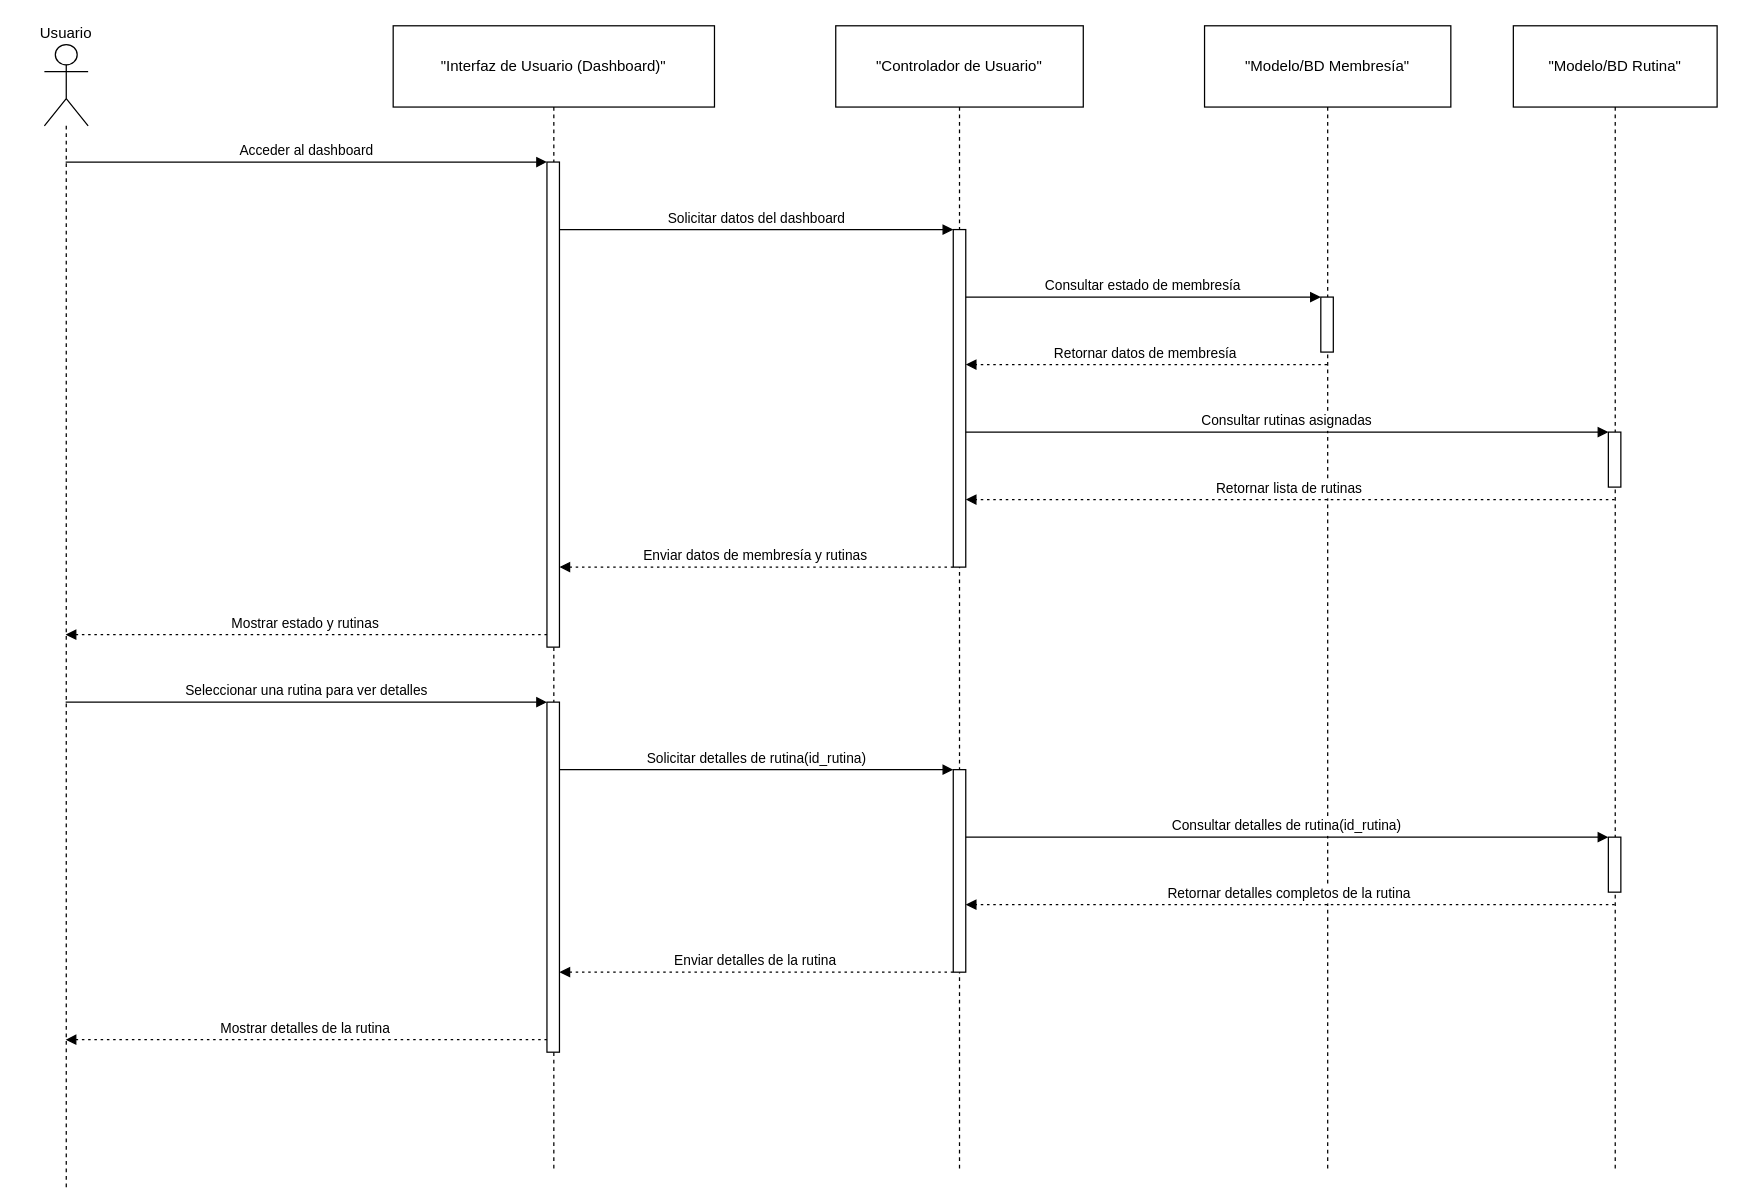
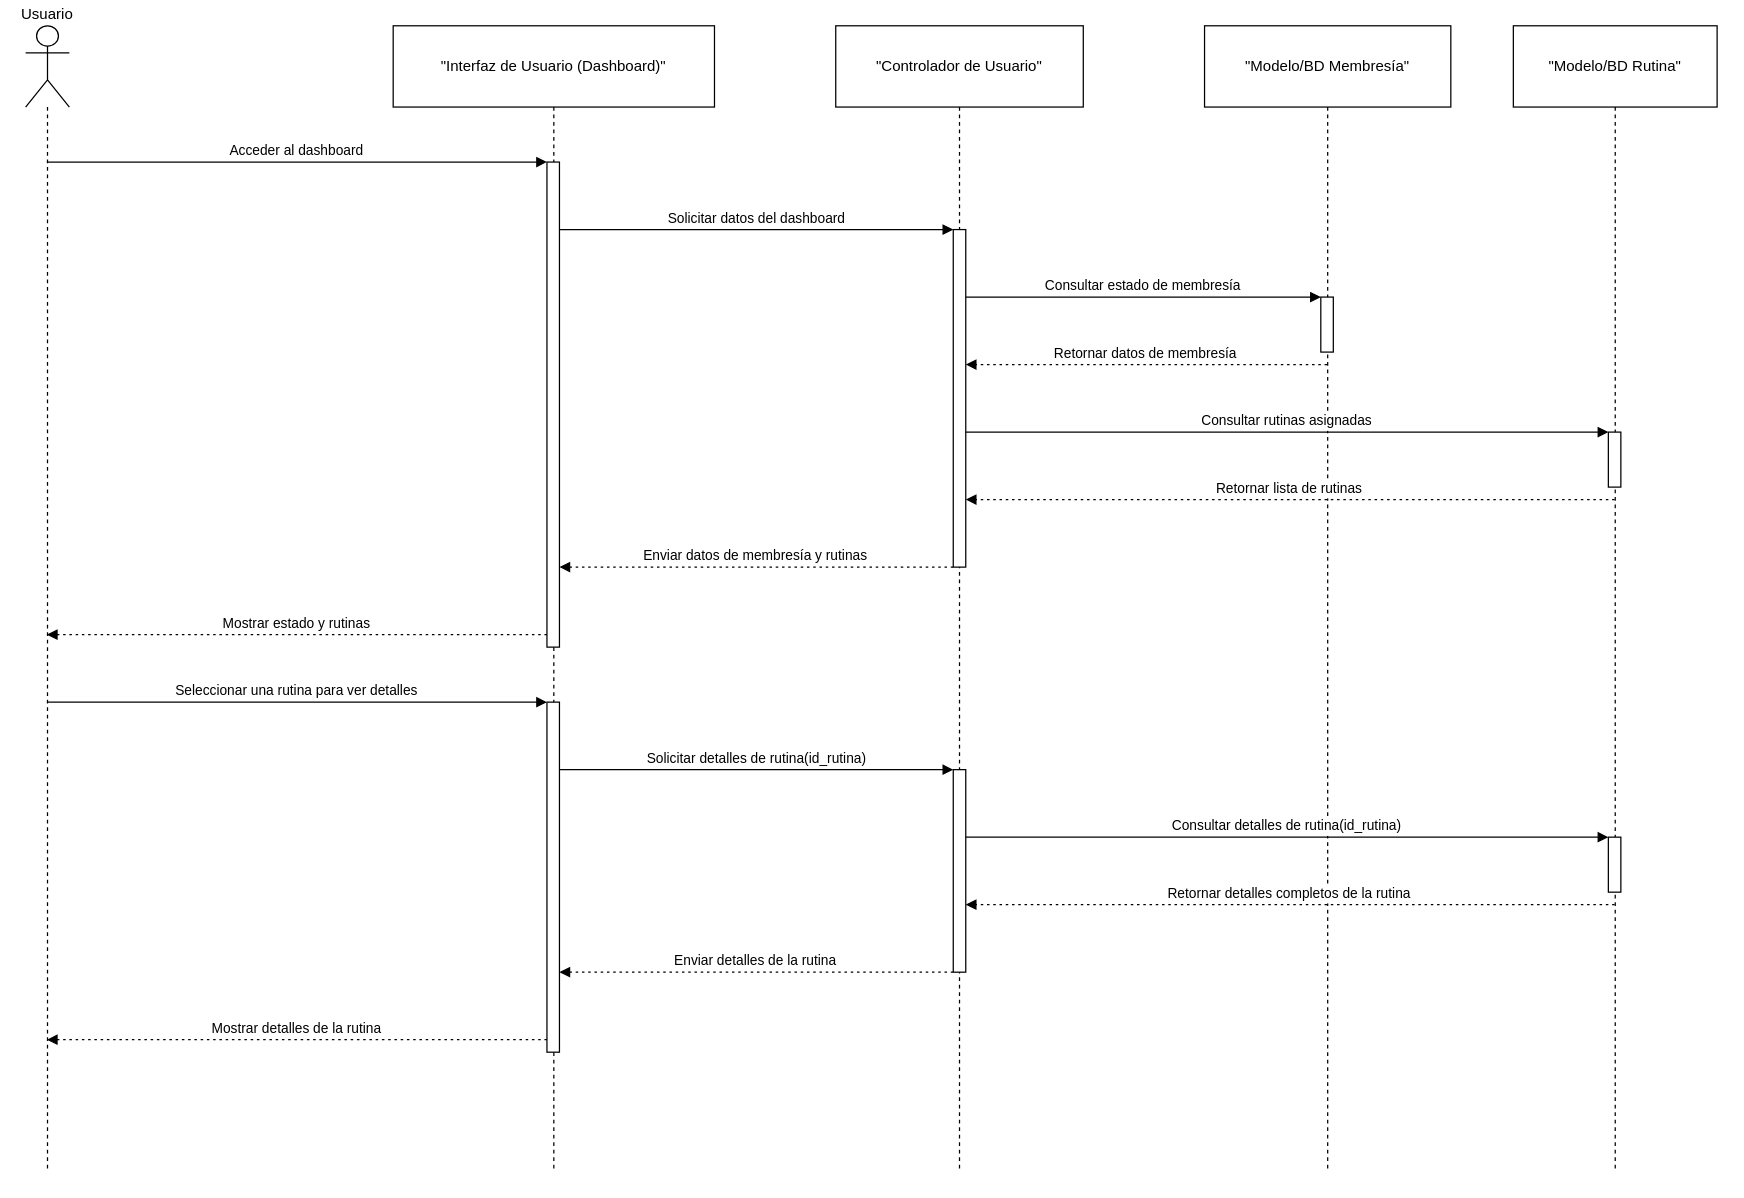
  <mxCell id="0" />
  <mxCell id="1" parent="0" />
- <mxCell id="2" value="Usuario" style="shape=umlLifeline;perimeter=lifelinePerimeter;whiteSpace=wrap;container=1;dropTarget=0;collapsible=0;recursiveResize=0;outlineConnect=0;portConstraint=eastwest;newEdgeStyle={&quot;edgeStyle&quot;:&quot;elbowEdgeStyle&quot;,&quot;elbow&quot;:&quot;vertical&quot;,&quot;curved&quot;:0,&quot;rounded&quot;:0};participant=umlActor;verticalAlign=bottom;labelPosition=center;verticalLabelPosition=top;align=center;size=65;" vertex="1" parent="1"><mxGeometry x="35" y="35" width="35" height="916" as="geometry" /></mxCell>
+ <mxCell id="2" value="Usuario" style="shape=umlLifeline;perimeter=lifelinePerimeter;whiteSpace=wrap;container=1;dropTarget=0;collapsible=0;recursiveResize=0;outlineConnect=0;portConstraint=eastwest;newEdgeStyle={&quot;edgeStyle&quot;:&quot;elbowEdgeStyle&quot;,&quot;elbow&quot;:&quot;vertical&quot;,&quot;curved&quot;:0,&quot;rounded&quot;:0};participant=umlActor;verticalAlign=bottom;labelPosition=center;verticalLabelPosition=top;align=center;size=65;" vertex="1" parent="1"><mxGeometry x="20" y="20" width="35" height="916" as="geometry" /></mxCell>
  <mxCell id="3" value="&quot;Interfaz de Usuario (Dashboard)&quot;" style="shape=umlLifeline;perimeter=lifelinePerimeter;whiteSpace=wrap;container=1;dropTarget=0;collapsible=0;recursiveResize=0;outlineConnect=0;portConstraint=eastwest;newEdgeStyle={&quot;edgeStyle&quot;:&quot;elbowEdgeStyle&quot;,&quot;elbow&quot;:&quot;vertical&quot;,&quot;curved&quot;:0,&quot;rounded&quot;:0};size=65;" vertex="1" parent="1"><mxGeometry x="314" y="20" width="257" height="916" as="geometry" /></mxCell>
  <mxCell id="4" value="" style="points=[];perimeter=orthogonalPerimeter;outlineConnect=0;targetShapes=umlLifeline;portConstraint=eastwest;newEdgeStyle={&quot;edgeStyle&quot;:&quot;elbowEdgeStyle&quot;,&quot;elbow&quot;:&quot;vertical&quot;,&quot;curved&quot;:0,&quot;rounded&quot;:0}" vertex="1" parent="3"><mxGeometry x="123" y="109" width="10" height="388" as="geometry" /></mxCell>
  <mxCell id="5" value="" style="points=[];perimeter=orthogonalPerimeter;outlineConnect=0;targetShapes=umlLifeline;portConstraint=eastwest;newEdgeStyle={&quot;edgeStyle&quot;:&quot;elbowEdgeStyle&quot;,&quot;elbow&quot;:&quot;vertical&quot;,&quot;curved&quot;:0,&quot;rounded&quot;:0}" vertex="1" parent="3"><mxGeometry x="123" y="541" width="10" height="280" as="geometry" /></mxCell>
  <mxCell id="6" value="&quot;Controlador de Usuario&quot;" style="shape=umlLifeline;perimeter=lifelinePerimeter;whiteSpace=wrap;container=1;dropTarget=0;collapsible=0;recursiveResize=0;outlineConnect=0;portConstraint=eastwest;newEdgeStyle={&quot;edgeStyle&quot;:&quot;elbowEdgeStyle&quot;,&quot;elbow&quot;:&quot;vertical&quot;,&quot;curved&quot;:0,&quot;rounded&quot;:0};size=65;" vertex="1" parent="1"><mxGeometry x="668" y="20" width="198" height="916" as="geometry" /></mxCell>
  <mxCell id="7" value="" style="points=[];perimeter=orthogonalPerimeter;outlineConnect=0;targetShapes=umlLifeline;portConstraint=eastwest;newEdgeStyle={&quot;edgeStyle&quot;:&quot;elbowEdgeStyle&quot;,&quot;elbow&quot;:&quot;vertical&quot;,&quot;curved&quot;:0,&quot;rounded&quot;:0}" vertex="1" parent="6"><mxGeometry x="94" y="163" width="10" height="270" as="geometry" /></mxCell>
  <mxCell id="8" value="" style="points=[];perimeter=orthogonalPerimeter;outlineConnect=0;targetShapes=umlLifeline;portConstraint=eastwest;newEdgeStyle={&quot;edgeStyle&quot;:&quot;elbowEdgeStyle&quot;,&quot;elbow&quot;:&quot;vertical&quot;,&quot;curved&quot;:0,&quot;rounded&quot;:0}" vertex="1" parent="6"><mxGeometry x="94" y="595" width="10" height="162" as="geometry" /></mxCell>
  <mxCell id="9" value="&quot;Modelo/BD Membresía&quot;" style="shape=umlLifeline;perimeter=lifelinePerimeter;whiteSpace=wrap;container=1;dropTarget=0;collapsible=0;recursiveResize=0;outlineConnect=0;portConstraint=eastwest;newEdgeStyle={&quot;edgeStyle&quot;:&quot;elbowEdgeStyle&quot;,&quot;elbow&quot;:&quot;vertical&quot;,&quot;curved&quot;:0,&quot;rounded&quot;:0};size=65;" vertex="1" parent="1"><mxGeometry x="963" y="20" width="197" height="916" as="geometry" /></mxCell>
  <mxCell id="10" value="" style="points=[];perimeter=orthogonalPerimeter;outlineConnect=0;targetShapes=umlLifeline;portConstraint=eastwest;newEdgeStyle={&quot;edgeStyle&quot;:&quot;elbowEdgeStyle&quot;,&quot;elbow&quot;:&quot;vertical&quot;,&quot;curved&quot;:0,&quot;rounded&quot;:0}" vertex="1" parent="9"><mxGeometry x="93" y="217" width="10" height="44" as="geometry" /></mxCell>
  <mxCell id="11" value="&quot;Modelo/BD Rutina&quot;" style="shape=umlLifeline;perimeter=lifelinePerimeter;whiteSpace=wrap;container=1;dropTarget=0;collapsible=0;recursiveResize=0;outlineConnect=0;portConstraint=eastwest;newEdgeStyle={&quot;edgeStyle&quot;:&quot;elbowEdgeStyle&quot;,&quot;elbow&quot;:&quot;vertical&quot;,&quot;curved&quot;:0,&quot;rounded&quot;:0};size=65;" vertex="1" parent="1"><mxGeometry x="1210" y="20" width="163" height="916" as="geometry" /></mxCell>
  <mxCell id="12" value="" style="points=[];perimeter=orthogonalPerimeter;outlineConnect=0;targetShapes=umlLifeline;portConstraint=eastwest;newEdgeStyle={&quot;edgeStyle&quot;:&quot;elbowEdgeStyle&quot;,&quot;elbow&quot;:&quot;vertical&quot;,&quot;curved&quot;:0,&quot;rounded&quot;:0}" vertex="1" parent="11"><mxGeometry x="76" y="325" width="10" height="44" as="geometry" /></mxCell>
  <mxCell id="13" value="" style="points=[];perimeter=orthogonalPerimeter;outlineConnect=0;targetShapes=umlLifeline;portConstraint=eastwest;newEdgeStyle={&quot;edgeStyle&quot;:&quot;elbowEdgeStyle&quot;,&quot;elbow&quot;:&quot;vertical&quot;,&quot;curved&quot;:0,&quot;rounded&quot;:0}" vertex="1" parent="11"><mxGeometry x="76" y="649" width="10" height="44" as="geometry" /></mxCell>
  <mxCell id="14" value="Acceder al dashboard" style="verticalAlign=bottom;edgeStyle=elbowEdgeStyle;elbow=vertical;curved=0;rounded=0;endArrow=block;" edge="1" parent="1" source="2" target="4"><mxGeometry relative="1" as="geometry"><Array as="points"><mxPoint x="277" y="129" /></Array></mxGeometry></mxCell>
  <mxCell id="15" value="Solicitar datos del dashboard" style="verticalAlign=bottom;edgeStyle=elbowEdgeStyle;elbow=vertical;curved=0;rounded=0;endArrow=block;" edge="1" parent="1" source="4" target="7"><mxGeometry relative="1" as="geometry"><Array as="points"><mxPoint x="615" y="183" /></Array></mxGeometry></mxCell>
  <mxCell id="16" value="Consultar estado de membresía" style="verticalAlign=bottom;edgeStyle=elbowEdgeStyle;elbow=vertical;curved=0;rounded=0;endArrow=block;" edge="1" parent="1" source="7" target="10"><mxGeometry relative="1" as="geometry"><Array as="points"><mxPoint x="925" y="237" /></Array></mxGeometry></mxCell>
  <mxCell id="17" value="Retornar datos de membresía" style="verticalAlign=bottom;edgeStyle=elbowEdgeStyle;elbow=vertical;curved=0;rounded=0;dashed=1;dashPattern=2 3;endArrow=block;" edge="1" parent="1" source="9" target="7"><mxGeometry relative="1" as="geometry"><Array as="points"><mxPoint x="926" y="291" /></Array></mxGeometry></mxCell>
  <mxCell id="18" value="Consultar rutinas asignadas" style="verticalAlign=bottom;edgeStyle=elbowEdgeStyle;elbow=vertical;curved=0;rounded=0;endArrow=block;" edge="1" parent="1" source="7" target="12"><mxGeometry relative="1" as="geometry"><Array as="points"><mxPoint x="1040" y="345" /></Array></mxGeometry></mxCell>
  <mxCell id="19" value="Retornar lista de rutinas" style="verticalAlign=bottom;edgeStyle=elbowEdgeStyle;elbow=vertical;curved=0;rounded=0;dashed=1;dashPattern=2 3;endArrow=block;" edge="1" parent="1" source="11" target="7"><mxGeometry relative="1" as="geometry"><Array as="points"><mxPoint x="1041" y="399" /></Array></mxGeometry></mxCell>
  <mxCell id="20" value="Enviar datos de membresía y rutinas" style="verticalAlign=bottom;edgeStyle=elbowEdgeStyle;elbow=vertical;curved=0;rounded=0;dashed=1;dashPattern=2 3;endArrow=block;" edge="1" parent="1" source="7" target="4"><mxGeometry relative="1" as="geometry"><Array as="points"><mxPoint x="616" y="453" /></Array></mxGeometry></mxCell>
  <mxCell id="21" value="Mostrar estado y rutinas" style="verticalAlign=bottom;edgeStyle=elbowEdgeStyle;elbow=vertical;curved=0;rounded=0;dashed=1;dashPattern=2 3;endArrow=block;" edge="1" parent="1" source="4" target="2"><mxGeometry relative="1" as="geometry"><Array as="points"><mxPoint x="278" y="507" /></Array></mxGeometry></mxCell>
  <mxCell id="22" value="Seleccionar una rutina para ver detalles" style="verticalAlign=bottom;edgeStyle=elbowEdgeStyle;elbow=vertical;curved=0;rounded=0;endArrow=block;" edge="1" parent="1" source="2" target="5"><mxGeometry relative="1" as="geometry"><Array as="points"><mxPoint x="277" y="561" /></Array></mxGeometry></mxCell>
  <mxCell id="23" value="Solicitar detalles de rutina(id_rutina)" style="verticalAlign=bottom;edgeStyle=elbowEdgeStyle;elbow=vertical;curved=0;rounded=0;endArrow=block;" edge="1" parent="1" source="5" target="8"><mxGeometry relative="1" as="geometry"><Array as="points"><mxPoint x="615" y="615" /></Array></mxGeometry></mxCell>
  <mxCell id="24" value="Consultar detalles de rutina(id_rutina)" style="verticalAlign=bottom;edgeStyle=elbowEdgeStyle;elbow=vertical;curved=0;rounded=0;endArrow=block;" edge="1" parent="1" source="8" target="13"><mxGeometry relative="1" as="geometry"><Array as="points"><mxPoint x="1040" y="669" /></Array></mxGeometry></mxCell>
  <mxCell id="25" value="Retornar detalles completos de la rutina" style="verticalAlign=bottom;edgeStyle=elbowEdgeStyle;elbow=vertical;curved=0;rounded=0;dashed=1;dashPattern=2 3;endArrow=block;" edge="1" parent="1" source="11" target="8"><mxGeometry relative="1" as="geometry"><Array as="points"><mxPoint x="1041" y="723" /></Array></mxGeometry></mxCell>
  <mxCell id="26" value="Enviar detalles de la rutina" style="verticalAlign=bottom;edgeStyle=elbowEdgeStyle;elbow=vertical;curved=0;rounded=0;dashed=1;dashPattern=2 3;endArrow=block;" edge="1" parent="1" source="8" target="5"><mxGeometry relative="1" as="geometry"><Array as="points"><mxPoint x="616" y="777" /></Array></mxGeometry></mxCell>
  <mxCell id="27" value="Mostrar detalles de la rutina" style="verticalAlign=bottom;edgeStyle=elbowEdgeStyle;elbow=vertical;curved=0;rounded=0;dashed=1;dashPattern=2 3;endArrow=block;" edge="1" parent="1" source="5" target="2"><mxGeometry relative="1" as="geometry"><Array as="points"><mxPoint x="278" y="831" /></Array></mxGeometry></mxCell>
